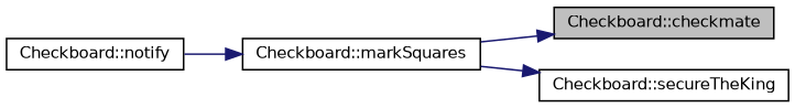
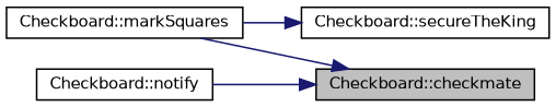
  digraph {
    rankdir=RL
    node [color=black fontname=Helvetica fontsize=10 shape=record]
    edge [color=midnightblue dir=back fontname=Helvetica fontsize=10 labelfontname=Helvetica labelfontsize=10 style=solid]
    n1 [fillcolor=grey75 fontcolor=black height=0.2 label="Checkboard::checkmate" style=filled width=0.4]
    n2 [height=0.2 label="Checkboard::markSquares" width=0.4]
    n3 [height=0.2 label="Checkboard::secureTheKing" width=0.4]
    n4 [height=0.2 label="Checkboard::notify" width=0.4]
    n1 -> n2
-   n2 -> n4
+   n1 -> n4
    n3 -> n2
  }
